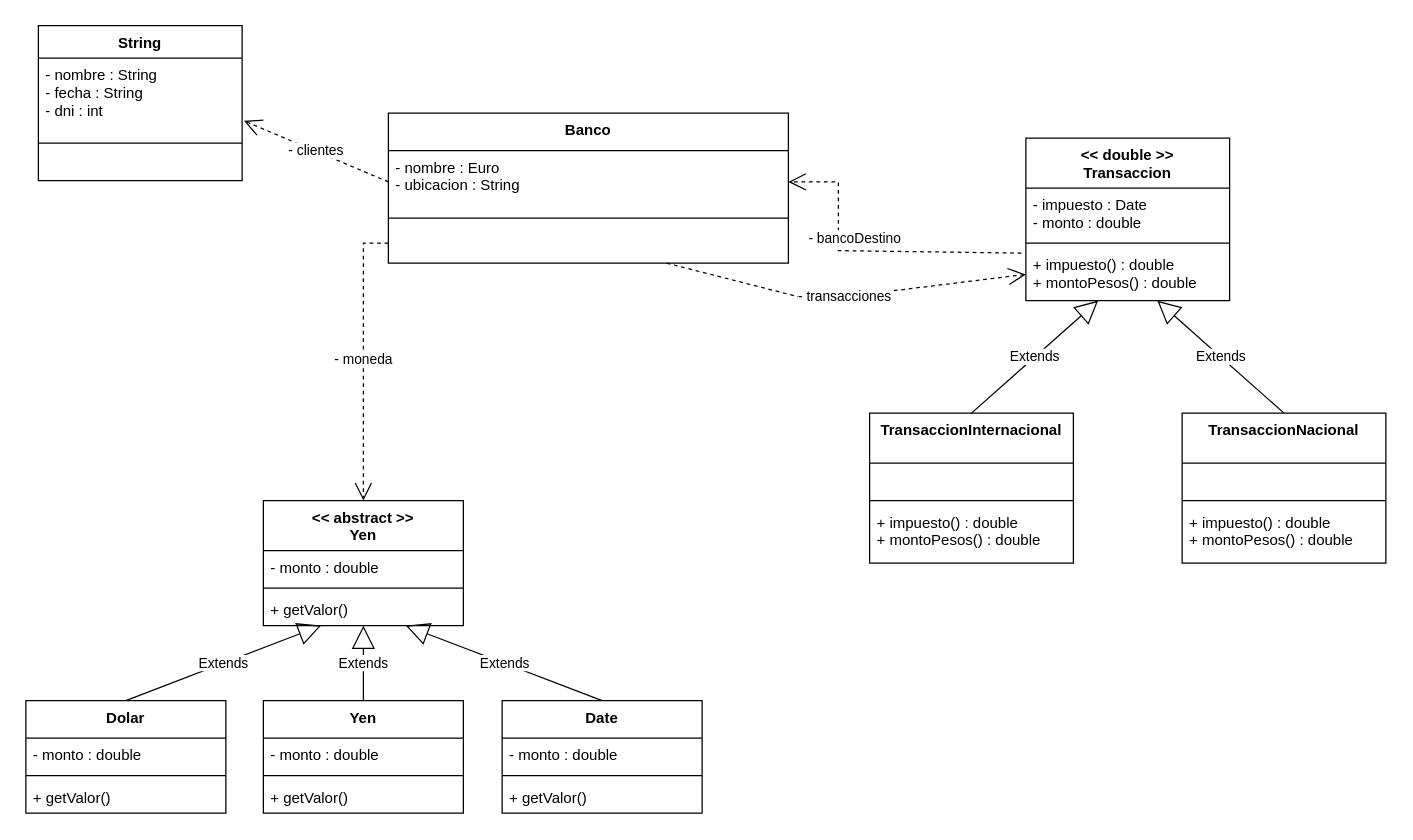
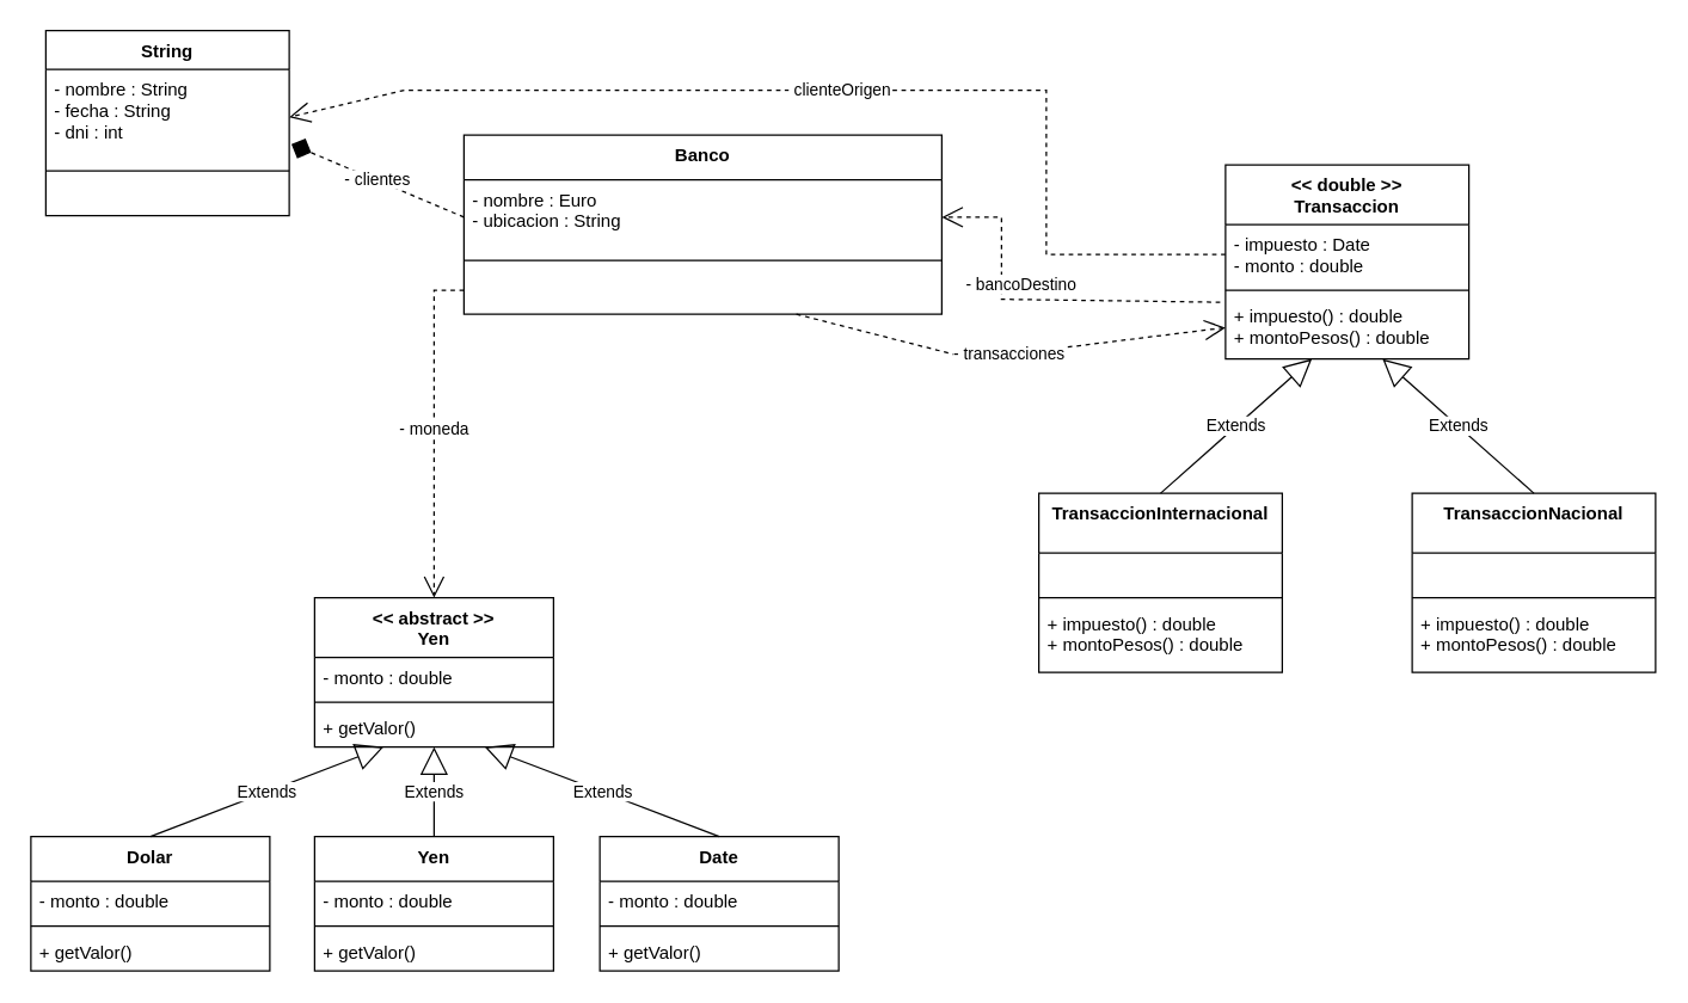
  <mxCell id="0" />
  <mxCell id="1" parent="0" />
  <mxCell id="2" value="Banco" style="swimlane;fontStyle=1;align=center;verticalAlign=top;childLayout=stackLayout;horizontal=1;startSize=30;horizontalStack=0;resizeParent=1;resizeParentMax=0;resizeLast=0;collapsible=1;marginBottom=0;whiteSpace=wrap;html=1;" parent="1" vertex="1"><mxGeometry x="310" y="90" width="320" height="120" as="geometry" /></mxCell>
  <mxCell id="3" value="- nombre : Euro&lt;br&gt;- ubicacion : String" style="text;strokeColor=none;fillColor=none;align=left;verticalAlign=top;spacingLeft=4;spacingRight=4;overflow=hidden;rotatable=0;points=[[0,0.5],[1,0.5]];portConstraint=eastwest;whiteSpace=wrap;html=1;" parent="2" vertex="1"><mxGeometry y="30" width="320" height="50" as="geometry" /></mxCell>
  <mxCell id="4" value="" style="line;strokeWidth=1;fillColor=none;align=left;verticalAlign=middle;spacingTop=-1;spacingLeft=3;spacingRight=3;rotatable=0;labelPosition=right;points=[];portConstraint=eastwest;strokeColor=inherit;" parent="2" vertex="1"><mxGeometry y="80" width="320" height="8" as="geometry" /></mxCell>
  <mxCell id="5" value="&amp;nbsp;" style="text;strokeColor=none;fillColor=none;align=left;verticalAlign=top;spacingLeft=4;spacingRight=4;overflow=hidden;rotatable=0;points=[[0,0.5],[1,0.5]];portConstraint=eastwest;whiteSpace=wrap;html=1;" parent="2" vertex="1"><mxGeometry y="88" width="320" height="32" as="geometry" /></mxCell>
  <mxCell id="6" value="&amp;lt;&amp;lt; double &amp;gt;&amp;gt;&lt;br&gt;Transaccion" style="swimlane;fontStyle=1;align=center;verticalAlign=top;childLayout=stackLayout;horizontal=1;startSize=40;horizontalStack=0;resizeParent=1;resizeParentMax=0;resizeLast=0;collapsible=1;marginBottom=0;whiteSpace=wrap;html=1;" parent="1" vertex="1"><mxGeometry x="820" y="110" width="163" height="130" as="geometry" /></mxCell>
  <mxCell id="7" value="- impuesto : Date&lt;br&gt;- monto : double" style="text;strokeColor=none;fillColor=none;align=left;verticalAlign=top;spacingLeft=4;spacingRight=4;overflow=hidden;rotatable=0;points=[[0,0.5],[1,0.5]];portConstraint=eastwest;whiteSpace=wrap;html=1;" parent="6" vertex="1"><mxGeometry y="40" width="163" height="40" as="geometry" /></mxCell>
  <mxCell id="8" value="" style="line;strokeWidth=1;fillColor=none;align=left;verticalAlign=middle;spacingTop=-1;spacingLeft=3;spacingRight=3;rotatable=0;labelPosition=right;points=[];portConstraint=eastwest;strokeColor=inherit;" parent="6" vertex="1"><mxGeometry y="80" width="163" height="8" as="geometry" /></mxCell>
  <mxCell id="9" value="+ impuesto() : double&lt;br&gt;+ montoPesos() : double" style="text;strokeColor=none;fillColor=none;align=left;verticalAlign=top;spacingLeft=4;spacingRight=4;overflow=hidden;rotatable=0;points=[[0,0.5],[1,0.5]];portConstraint=eastwest;whiteSpace=wrap;html=1;" parent="6" vertex="1"><mxGeometry y="88" width="163" height="42" as="geometry" /></mxCell>
  <mxCell id="10" value="&amp;lt;&amp;lt; abstract &amp;gt;&amp;gt;&lt;br&gt;Yen" style="swimlane;fontStyle=1;align=center;verticalAlign=top;childLayout=stackLayout;horizontal=1;startSize=40;horizontalStack=0;resizeParent=1;resizeParentMax=0;resizeLast=0;collapsible=1;marginBottom=0;whiteSpace=wrap;html=1;" parent="1" vertex="1"><mxGeometry x="210" y="400" width="160" height="100" as="geometry" /></mxCell>
  <mxCell id="11" value="- monto : double" style="text;strokeColor=none;fillColor=none;align=left;verticalAlign=top;spacingLeft=4;spacingRight=4;overflow=hidden;rotatable=0;points=[[0,0.5],[1,0.5]];portConstraint=eastwest;whiteSpace=wrap;html=1;" parent="10" vertex="1"><mxGeometry y="40" width="160" height="26" as="geometry" /></mxCell>
  <mxCell id="12" value="" style="line;strokeWidth=1;fillColor=none;align=left;verticalAlign=middle;spacingTop=-1;spacingLeft=3;spacingRight=3;rotatable=0;labelPosition=right;points=[];portConstraint=eastwest;strokeColor=inherit;" parent="10" vertex="1"><mxGeometry y="66" width="160" height="8" as="geometry" /></mxCell>
  <mxCell id="13" value="+ getValor()" style="text;strokeColor=none;fillColor=none;align=left;verticalAlign=top;spacingLeft=4;spacingRight=4;overflow=hidden;rotatable=0;points=[[0,0.5],[1,0.5]];portConstraint=eastwest;whiteSpace=wrap;html=1;" parent="10" vertex="1"><mxGeometry y="74" width="160" height="26" as="geometry" /></mxCell>
  <mxCell id="14" value="Dolar" style="swimlane;fontStyle=1;align=center;verticalAlign=top;childLayout=stackLayout;horizontal=1;startSize=30;horizontalStack=0;resizeParent=1;resizeParentMax=0;resizeLast=0;collapsible=1;marginBottom=0;whiteSpace=wrap;html=1;" parent="1" vertex="1"><mxGeometry x="20" y="560" width="160" height="90" as="geometry" /></mxCell>
  <mxCell id="15" value="- monto : double" style="text;strokeColor=none;fillColor=none;align=left;verticalAlign=top;spacingLeft=4;spacingRight=4;overflow=hidden;rotatable=0;points=[[0,0.5],[1,0.5]];portConstraint=eastwest;whiteSpace=wrap;html=1;" parent="14" vertex="1"><mxGeometry y="30" width="160" height="26" as="geometry" /></mxCell>
  <mxCell id="16" value="" style="line;strokeWidth=1;fillColor=none;align=left;verticalAlign=middle;spacingTop=-1;spacingLeft=3;spacingRight=3;rotatable=0;labelPosition=right;points=[];portConstraint=eastwest;strokeColor=inherit;" parent="14" vertex="1"><mxGeometry y="56" width="160" height="8" as="geometry" /></mxCell>
  <mxCell id="17" value="+ getValor()" style="text;strokeColor=none;fillColor=none;align=left;verticalAlign=top;spacingLeft=4;spacingRight=4;overflow=hidden;rotatable=0;points=[[0,0.5],[1,0.5]];portConstraint=eastwest;whiteSpace=wrap;html=1;" parent="14" vertex="1"><mxGeometry y="64" width="160" height="26" as="geometry" /></mxCell>
  <mxCell id="18" value="Yen" style="swimlane;fontStyle=1;align=center;verticalAlign=top;childLayout=stackLayout;horizontal=1;startSize=30;horizontalStack=0;resizeParent=1;resizeParentMax=0;resizeLast=0;collapsible=1;marginBottom=0;whiteSpace=wrap;html=1;" parent="1" vertex="1"><mxGeometry x="210" y="560" width="160" height="90" as="geometry" /></mxCell>
  <mxCell id="19" value="- monto : double" style="text;strokeColor=none;fillColor=none;align=left;verticalAlign=top;spacingLeft=4;spacingRight=4;overflow=hidden;rotatable=0;points=[[0,0.5],[1,0.5]];portConstraint=eastwest;whiteSpace=wrap;html=1;" parent="18" vertex="1"><mxGeometry y="30" width="160" height="26" as="geometry" /></mxCell>
  <mxCell id="20" value="" style="line;strokeWidth=1;fillColor=none;align=left;verticalAlign=middle;spacingTop=-1;spacingLeft=3;spacingRight=3;rotatable=0;labelPosition=right;points=[];portConstraint=eastwest;strokeColor=inherit;" parent="18" vertex="1"><mxGeometry y="56" width="160" height="8" as="geometry" /></mxCell>
  <mxCell id="21" value="+ getValor()" style="text;strokeColor=none;fillColor=none;align=left;verticalAlign=top;spacingLeft=4;spacingRight=4;overflow=hidden;rotatable=0;points=[[0,0.5],[1,0.5]];portConstraint=eastwest;whiteSpace=wrap;html=1;" parent="18" vertex="1"><mxGeometry y="64" width="160" height="26" as="geometry" /></mxCell>
  <mxCell id="22" value="Date" style="swimlane;fontStyle=1;align=center;verticalAlign=top;childLayout=stackLayout;horizontal=1;startSize=30;horizontalStack=0;resizeParent=1;resizeParentMax=0;resizeLast=0;collapsible=1;marginBottom=0;whiteSpace=wrap;html=1;" parent="1" vertex="1"><mxGeometry x="401" y="560" width="160" height="90" as="geometry" /></mxCell>
  <mxCell id="23" value="- monto : double" style="text;strokeColor=none;fillColor=none;align=left;verticalAlign=top;spacingLeft=4;spacingRight=4;overflow=hidden;rotatable=0;points=[[0,0.5],[1,0.5]];portConstraint=eastwest;whiteSpace=wrap;html=1;" parent="22" vertex="1"><mxGeometry y="30" width="160" height="26" as="geometry" /></mxCell>
  <mxCell id="24" value="" style="line;strokeWidth=1;fillColor=none;align=left;verticalAlign=middle;spacingTop=-1;spacingLeft=3;spacingRight=3;rotatable=0;labelPosition=right;points=[];portConstraint=eastwest;strokeColor=inherit;" parent="22" vertex="1"><mxGeometry y="56" width="160" height="8" as="geometry" /></mxCell>
  <mxCell id="25" value="+ getValor()" style="text;strokeColor=none;fillColor=none;align=left;verticalAlign=top;spacingLeft=4;spacingRight=4;overflow=hidden;rotatable=0;points=[[0,0.5],[1,0.5]];portConstraint=eastwest;whiteSpace=wrap;html=1;" parent="22" vertex="1"><mxGeometry y="64" width="160" height="26" as="geometry" /></mxCell>
  <mxCell id="26" value="Extends" style="endArrow=block;endSize=16;endFill=0;html=1;rounded=0;exitX=0.5;exitY=0;exitDx=0;exitDy=0;" parent="1" source="14" target="13" edge="1"><mxGeometry width="160" relative="1" as="geometry"><mxPoint x="330" y="460" as="sourcePoint" /><mxPoint x="490" y="460" as="targetPoint" /></mxGeometry></mxCell>
  <mxCell id="27" value="Extends" style="endArrow=block;endSize=16;endFill=0;html=1;rounded=0;exitX=0.5;exitY=0;exitDx=0;exitDy=0;" parent="1" source="18" target="13" edge="1"><mxGeometry width="160" relative="1" as="geometry"><mxPoint x="110" y="570" as="sourcePoint" /><mxPoint x="266" y="510" as="targetPoint" /></mxGeometry></mxCell>
  <mxCell id="28" value="Extends" style="endArrow=block;endSize=16;endFill=0;html=1;rounded=0;exitX=0.5;exitY=0;exitDx=0;exitDy=0;" parent="1" source="22" target="13" edge="1"><mxGeometry width="160" relative="1" as="geometry"><mxPoint x="300" y="570" as="sourcePoint" /><mxPoint x="300" y="510" as="targetPoint" /></mxGeometry></mxCell>
  <mxCell id="29" value="String" style="swimlane;fontStyle=1;align=center;verticalAlign=top;childLayout=stackLayout;horizontal=1;startSize=26;horizontalStack=0;resizeParent=1;resizeParentMax=0;resizeLast=0;collapsible=1;marginBottom=0;whiteSpace=wrap;html=1;" parent="1" vertex="1"><mxGeometry x="30" y="20" width="163" height="124" as="geometry" /></mxCell>
  <mxCell id="30" value="- nombre : String&lt;br&gt;- fecha : String&lt;br&gt;- dni : int" style="text;strokeColor=none;fillColor=none;align=left;verticalAlign=top;spacingLeft=4;spacingRight=4;overflow=hidden;rotatable=0;points=[[0,0.5],[1,0.5]];portConstraint=eastwest;whiteSpace=wrap;html=1;" parent="29" vertex="1"><mxGeometry y="26" width="163" height="64" as="geometry" /></mxCell>
  <mxCell id="31" value="" style="line;strokeWidth=1;fillColor=none;align=left;verticalAlign=middle;spacingTop=-1;spacingLeft=3;spacingRight=3;rotatable=0;labelPosition=right;points=[];portConstraint=eastwest;strokeColor=inherit;" parent="29" vertex="1"><mxGeometry y="90" width="163" height="8" as="geometry" /></mxCell>
  <mxCell id="32" value="&amp;nbsp;" style="text;strokeColor=none;fillColor=none;align=left;verticalAlign=top;spacingLeft=4;spacingRight=4;overflow=hidden;rotatable=0;points=[[0,0.5],[1,0.5]];portConstraint=eastwest;whiteSpace=wrap;html=1;" parent="29" vertex="1"><mxGeometry y="98" width="163" height="26" as="geometry" /></mxCell>
  <mxCell id="33" value="TransaccionInternacional" style="swimlane;fontStyle=1;align=center;verticalAlign=top;childLayout=stackLayout;horizontal=1;startSize=40;horizontalStack=0;resizeParent=1;resizeParentMax=0;resizeLast=0;collapsible=1;marginBottom=0;whiteSpace=wrap;html=1;" parent="1" vertex="1"><mxGeometry x="695" y="330" width="163" height="120" as="geometry" /></mxCell>
  <mxCell id="34" value="&amp;nbsp;" style="text;strokeColor=none;fillColor=none;align=left;verticalAlign=top;spacingLeft=4;spacingRight=4;overflow=hidden;rotatable=0;points=[[0,0.5],[1,0.5]];portConstraint=eastwest;whiteSpace=wrap;html=1;" parent="33" vertex="1"><mxGeometry y="40" width="163" height="26" as="geometry" /></mxCell>
  <mxCell id="35" value="" style="line;strokeWidth=1;fillColor=none;align=left;verticalAlign=middle;spacingTop=-1;spacingLeft=3;spacingRight=3;rotatable=0;labelPosition=right;points=[];portConstraint=eastwest;strokeColor=inherit;" parent="33" vertex="1"><mxGeometry y="66" width="163" height="8" as="geometry" /></mxCell>
  <mxCell id="36" value="+ impuesto() : double&lt;br&gt;+ montoPesos() : double" style="text;strokeColor=none;fillColor=none;align=left;verticalAlign=top;spacingLeft=4;spacingRight=4;overflow=hidden;rotatable=0;points=[[0,0.5],[1,0.5]];portConstraint=eastwest;whiteSpace=wrap;html=1;" parent="33" vertex="1"><mxGeometry y="74" width="163" height="46" as="geometry" /></mxCell>
  <mxCell id="37" value="- bancoDestino" style="endArrow=open;endSize=12;dashed=1;html=1;rounded=0;entryX=1;entryY=0.5;entryDx=0;entryDy=0;exitX=-0.022;exitY=0.095;exitDx=0;exitDy=0;exitPerimeter=0;" parent="1" source="9" target="3" edge="1"><mxGeometry x="0.112" y="-10" width="160" relative="1" as="geometry"><mxPoint x="330" y="340" as="sourcePoint" /><mxPoint x="490" y="340" as="targetPoint" /><Array as="points"><mxPoint x="670" y="200" /><mxPoint x="670" y="145" /></Array><mxPoint as="offset" /></mxGeometry></mxCell>
+ <mxCell id="38" value="- clienteOrigen" style="endArrow=open;endSize=12;dashed=1;html=1;rounded=0;entryX=1;entryY=0.5;entryDx=0;entryDy=0;exitX=0;exitY=0.5;exitDx=0;exitDy=0;" parent="1" source="7" target="30" edge="1"><mxGeometry width="160" relative="1" as="geometry"><mxPoint x="640" y="179" as="sourcePoint" /><mxPoint x="504" y="155" as="targetPoint" /><Array as="points"><mxPoint x="700" y="170" /><mxPoint x="700" y="60" /><mxPoint x="270" y="60" /></Array></mxGeometry></mxCell>
  <mxCell id="39" value="TransaccionNacional" style="swimlane;fontStyle=1;align=center;verticalAlign=top;childLayout=stackLayout;horizontal=1;startSize=40;horizontalStack=0;resizeParent=1;resizeParentMax=0;resizeLast=0;collapsible=1;marginBottom=0;whiteSpace=wrap;html=1;" parent="1" vertex="1"><mxGeometry x="945" y="330" width="163" height="120" as="geometry" /></mxCell>
  <mxCell id="40" value="&amp;nbsp;" style="text;strokeColor=none;fillColor=none;align=left;verticalAlign=top;spacingLeft=4;spacingRight=4;overflow=hidden;rotatable=0;points=[[0,0.5],[1,0.5]];portConstraint=eastwest;whiteSpace=wrap;html=1;" parent="39" vertex="1"><mxGeometry y="40" width="163" height="26" as="geometry" /></mxCell>
  <mxCell id="41" value="" style="line;strokeWidth=1;fillColor=none;align=left;verticalAlign=middle;spacingTop=-1;spacingLeft=3;spacingRight=3;rotatable=0;labelPosition=right;points=[];portConstraint=eastwest;strokeColor=inherit;" parent="39" vertex="1"><mxGeometry y="66" width="163" height="8" as="geometry" /></mxCell>
  <mxCell id="42" value="+ impuesto() : double&lt;br&gt;+ montoPesos() : double" style="text;strokeColor=none;fillColor=none;align=left;verticalAlign=top;spacingLeft=4;spacingRight=4;overflow=hidden;rotatable=0;points=[[0,0.5],[1,0.5]];portConstraint=eastwest;whiteSpace=wrap;html=1;" parent="39" vertex="1"><mxGeometry y="74" width="163" height="46" as="geometry" /></mxCell>
  <mxCell id="43" value="- transacciones" style="endArrow=open;endSize=12;dashed=1;html=1;rounded=0;entryX=0;entryY=0.5;entryDx=0;entryDy=0;" parent="1" source="5" target="9" edge="1"><mxGeometry width="160" relative="1" as="geometry"><mxPoint x="560" y="250" as="sourcePoint" /><mxPoint x="490" y="300" as="targetPoint" /><Array as="points"><mxPoint x="650" y="240" /></Array></mxGeometry></mxCell>
  <mxCell id="44" value="- moneda" style="endArrow=open;endSize=12;dashed=1;html=1;rounded=0;exitX=0;exitY=0.5;exitDx=0;exitDy=0;entryX=0.5;entryY=0;entryDx=0;entryDy=0;" parent="1" source="5" target="10" edge="1"><mxGeometry width="160" relative="1" as="geometry"><mxPoint x="330" y="300" as="sourcePoint" /><mxPoint x="490" y="300" as="targetPoint" /><Array as="points"><mxPoint x="290" y="194" /></Array></mxGeometry></mxCell>
  <mxCell id="45" value="Extends" style="endArrow=block;endSize=16;endFill=0;html=1;rounded=0;exitX=0.5;exitY=0;exitDx=0;exitDy=0;" parent="1" source="33" target="9" edge="1"><mxGeometry width="160" relative="1" as="geometry"><mxPoint x="887.5" y="330" as="sourcePoint" /><mxPoint x="490" y="510" as="targetPoint" /></mxGeometry></mxCell>
  <mxCell id="46" value="Extends" style="endArrow=block;endSize=16;endFill=0;html=1;rounded=0;exitX=0.5;exitY=0;exitDx=0;exitDy=0;" parent="1" source="39" target="9" edge="1"><mxGeometry width="160" relative="1" as="geometry"><mxPoint x="980.5" y="294" as="sourcePoint" /><mxPoint x="1077.5" y="204" as="targetPoint" /></mxGeometry></mxCell>
- <mxCell id="47" value="- clientes" style="endArrow=open;endSize=12;dashed=1;html=1;rounded=0;entryX=1.009;entryY=0.784;entryDx=0;entryDy=0;exitX=0;exitY=0.5;exitDx=0;exitDy=0;entryPerimeter=0;" edge="1" parent="1" source="3" target="30"><mxGeometry width="160" relative="1" as="geometry"><mxPoint x="260" y="160" as="sourcePoint" /><mxPoint x="210" y="365" as="targetPoint" /><Array as="points" /></mxGeometry></mxCell>
+ <mxCell id="47" value="- clientes" style="endArrow=diamond;endSize=12;dashed=1;html=1;rounded=0;entryX=1.009;entryY=0.784;entryDx=0;entryDy=0;exitX=0;exitY=0.5;exitDx=0;exitDy=0;entryPerimeter=0;" edge="1" parent="1" source="3" target="30"><mxGeometry width="160" relative="1" as="geometry"><mxPoint x="260" y="160" as="sourcePoint" /><mxPoint x="210" y="365" as="targetPoint" /><Array as="points" /></mxGeometry></mxCell>
